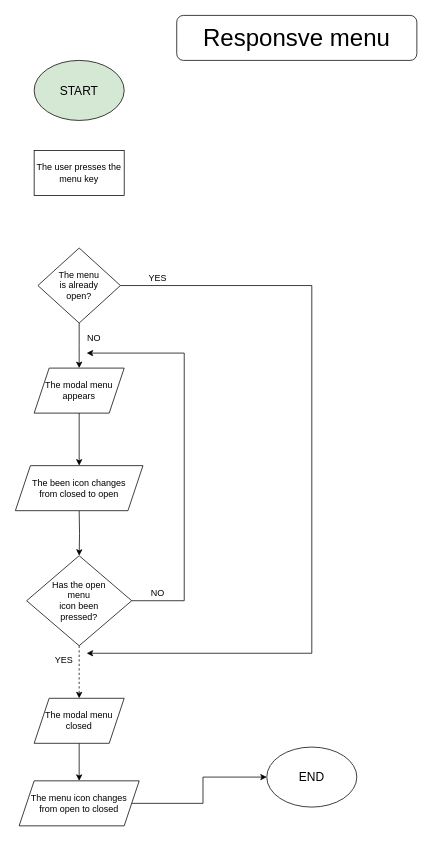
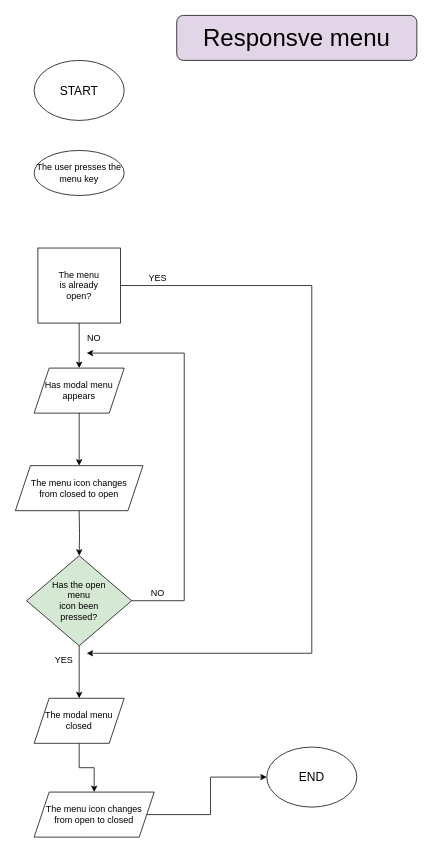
  <mxCell id="0" />
  <mxCell id="1" parent="0" />
  <mxCell id="2" value="&lt;font style=&quot;font-size: 16px&quot;&gt;END&lt;/font&gt;" style="ellipse;whiteSpace=wrap;html=1;" vertex="1" parent="1"><mxGeometry x="355" y="995" width="120" height="80" as="geometry" /></mxCell>
- <mxCell id="3" value="The user presses the menu key" style="rounded=0;whiteSpace=wrap;html=1;" vertex="1" parent="1"><mxGeometry x="45" y="200" width="120" height="60" as="geometry" /></mxCell>
- <mxCell id="4" value="&lt;font style=&quot;font-size: 32px&quot;&gt;Responsve menu&lt;/font&gt;" style="rounded=1;whiteSpace=wrap;html=1;" vertex="1" parent="1"><mxGeometry x="235" y="20" width="320" height="60" as="geometry" /></mxCell>
+ <mxCell id="3" value="The user presses the menu key" style="ellipse;whiteSpace=wrap;html=1;" vertex="1" parent="1"><mxGeometry x="45" y="200" width="120" height="60" as="geometry" /></mxCell>
+ <mxCell id="4" value="&lt;font style=&quot;font-size: 32px&quot;&gt;Responsve menu&lt;/font&gt;" style="rounded=1;whiteSpace=wrap;html=1;fillColor=#e1d5e7;" vertex="1" parent="1"><mxGeometry x="235" y="20" width="320" height="60" as="geometry" /></mxCell>
  <mxCell id="5" value="" style="edgeStyle=orthogonalEdgeStyle;rounded=0;orthogonalLoop=1;jettySize=auto;html=1;" edge="1" parent="1" source="7"><mxGeometry relative="1" as="geometry"><mxPoint x="105" y="490" as="targetPoint" /></mxGeometry></mxCell>
  <mxCell id="6" style="edgeStyle=orthogonalEdgeStyle;rounded=0;orthogonalLoop=1;jettySize=auto;html=1;" edge="1" parent="1" source="7"><mxGeometry relative="1" as="geometry"><mxPoint x="115" y="870" as="targetPoint" /><Array as="points"><mxPoint x="415" y="380" /><mxPoint x="415" y="870" /></Array></mxGeometry></mxCell>
- <mxCell id="7" value="The menu &lt;br&gt;is already &lt;br&gt;open?" style="rhombus;whiteSpace=wrap;html=1;" vertex="1" parent="1"><mxGeometry x="50" y="330" width="110" height="100" as="geometry" /></mxCell>
+ <mxCell id="7" value="The menu &lt;br&gt;is already &lt;br&gt;open?" style="whiteSpace=wrap;html=1;rounded=0;" vertex="1" parent="1"><mxGeometry x="50" y="330" width="110" height="100" as="geometry" /></mxCell>
  <mxCell id="8" value="" style="edgeStyle=orthogonalEdgeStyle;rounded=0;orthogonalLoop=1;jettySize=auto;html=1;" edge="1" parent="1"><mxGeometry relative="1" as="geometry"><mxPoint x="105" y="550" as="sourcePoint" /><mxPoint x="105" y="620" as="targetPoint" /></mxGeometry></mxCell>
  <mxCell id="9" value="NO" style="text;html=1;strokeColor=none;fillColor=none;align=center;verticalAlign=middle;whiteSpace=wrap;rounded=0;" vertex="1" parent="1"><mxGeometry x="105" y="440" width="40" height="20" as="geometry" /></mxCell>
  <mxCell id="10" value="" style="edgeStyle=orthogonalEdgeStyle;rounded=0;orthogonalLoop=1;jettySize=auto;html=1;" edge="1" parent="1" target="13"><mxGeometry relative="1" as="geometry"><mxPoint x="105" y="680" as="sourcePoint" /></mxGeometry></mxCell>
- <mxCell id="11" value="" style="edgeStyle=orthogonalEdgeStyle;rounded=0;orthogonalLoop=1;jettySize=auto;html=1;dashed=1;" edge="1" parent="1" source="13" target="16"><mxGeometry relative="1" as="geometry" /></mxCell>
+ <mxCell id="11" value="" style="edgeStyle=orthogonalEdgeStyle;rounded=0;orthogonalLoop=1;jettySize=auto;html=1;" edge="1" parent="1" source="13" target="16"><mxGeometry relative="1" as="geometry" /></mxCell>
  <mxCell id="12" value="" style="edgeStyle=orthogonalEdgeStyle;rounded=0;orthogonalLoop=1;jettySize=auto;html=1;" edge="1" parent="1" source="13"><mxGeometry relative="1" as="geometry"><mxPoint x="115" y="470" as="targetPoint" /><Array as="points"><mxPoint x="245" y="800" /><mxPoint x="245" y="470" /></Array></mxGeometry></mxCell>
- <mxCell id="13" value="Has the open &lt;br&gt;menu &lt;br&gt;icon been &lt;br&gt;pressed?" style="rhombus;whiteSpace=wrap;html=1;" vertex="1" parent="1"><mxGeometry x="35" y="740" width="140" height="120" as="geometry" /></mxCell>
+ <mxCell id="13" value="Has the open &lt;br&gt;menu &lt;br&gt;icon been &lt;br&gt;pressed?" style="rhombus;whiteSpace=wrap;html=1;fillColor=#d5e8d4;" vertex="1" parent="1"><mxGeometry x="35" y="740" width="140" height="120" as="geometry" /></mxCell>
  <mxCell id="14" value="YES" style="text;html=1;strokeColor=none;fillColor=none;align=center;verticalAlign=middle;whiteSpace=wrap;rounded=0;" vertex="1" parent="1"><mxGeometry x="65" y="870" width="40" height="20" as="geometry" /></mxCell>
  <mxCell id="15" value="" style="edgeStyle=orthogonalEdgeStyle;rounded=0;orthogonalLoop=1;jettySize=auto;html=1;" edge="1" parent="1" source="16" target="20"><mxGeometry relative="1" as="geometry" /></mxCell>
  <mxCell id="16" value="The modal menu closed" style="shape=parallelogram;perimeter=parallelogramPerimeter;whiteSpace=wrap;html=1;fixedSize=1;" vertex="1" parent="1"><mxGeometry x="45" y="930" width="120" height="60" as="geometry" /></mxCell>
- <mxCell id="17" value="&lt;span&gt;The modal menu appears&lt;/span&gt;" style="shape=parallelogram;perimeter=parallelogramPerimeter;whiteSpace=wrap;html=1;fixedSize=1;" vertex="1" parent="1"><mxGeometry x="45" y="490" width="120" height="60" as="geometry" /></mxCell>
- <mxCell id="18" value="&lt;span&gt;The been icon changes &lt;br&gt;from closed to open&lt;/span&gt;" style="shape=parallelogram;perimeter=parallelogramPerimeter;whiteSpace=wrap;html=1;fixedSize=1;" vertex="1" parent="1"><mxGeometry x="20" y="620" width="170" height="60" as="geometry" /></mxCell>
+ <mxCell id="17" value="&lt;span&gt;Has modal menu appears&lt;/span&gt;" style="shape=parallelogram;perimeter=parallelogramPerimeter;whiteSpace=wrap;html=1;fixedSize=1;" vertex="1" parent="1"><mxGeometry x="45" y="490" width="120" height="60" as="geometry" /></mxCell>
+ <mxCell id="18" value="&lt;span&gt;The menu icon changes &lt;br&gt;from closed to open&lt;/span&gt;" style="shape=parallelogram;perimeter=parallelogramPerimeter;whiteSpace=wrap;html=1;fixedSize=1;" vertex="1" parent="1"><mxGeometry x="20" y="620" width="170" height="60" as="geometry" /></mxCell>
  <mxCell id="19" style="edgeStyle=orthogonalEdgeStyle;rounded=0;orthogonalLoop=1;jettySize=auto;html=1;entryX=0;entryY=0.5;entryDx=0;entryDy=0;" edge="1" parent="1" source="20" target="2"><mxGeometry relative="1" as="geometry" /></mxCell>
- <mxCell id="20" value="The menu icon changes&lt;br&gt;from open to closed" style="shape=parallelogram;perimeter=parallelogramPerimeter;whiteSpace=wrap;html=1;fixedSize=1;" vertex="1" parent="1"><mxGeometry x="25" y="1040" width="160" height="60" as="geometry" /></mxCell>
+ <mxCell id="20" value="The menu icon changes&lt;br&gt;from open to closed" style="shape=parallelogram;perimeter=parallelogramPerimeter;whiteSpace=wrap;html=1;fixedSize=1;" vertex="1" parent="1"><mxGeometry x="45" y="1055" width="160" height="60" as="geometry" /></mxCell>
  <mxCell id="21" value="NO" style="text;html=1;strokeColor=none;fillColor=none;align=center;verticalAlign=middle;whiteSpace=wrap;rounded=0;" vertex="1" parent="1"><mxGeometry x="190" y="780" width="40" height="20" as="geometry" /></mxCell>
  <mxCell id="22" value="YES" style="text;html=1;strokeColor=none;fillColor=none;align=center;verticalAlign=middle;whiteSpace=wrap;rounded=0;" vertex="1" parent="1"><mxGeometry x="190" y="360" width="40" height="20" as="geometry" /></mxCell>
- <mxCell id="23" value="&lt;font style=&quot;font-size: 16px&quot;&gt;START&lt;/font&gt;" style="ellipse;whiteSpace=wrap;html=1;fillColor=#d5e8d4;" vertex="1" parent="1"><mxGeometry x="45" y="80" width="120" height="80" as="geometry" /></mxCell>
+ <mxCell id="23" value="&lt;font style=&quot;font-size: 16px&quot;&gt;START&lt;/font&gt;" style="ellipse;whiteSpace=wrap;html=1;" vertex="1" parent="1"><mxGeometry x="45" y="80" width="120" height="80" as="geometry" /></mxCell>
